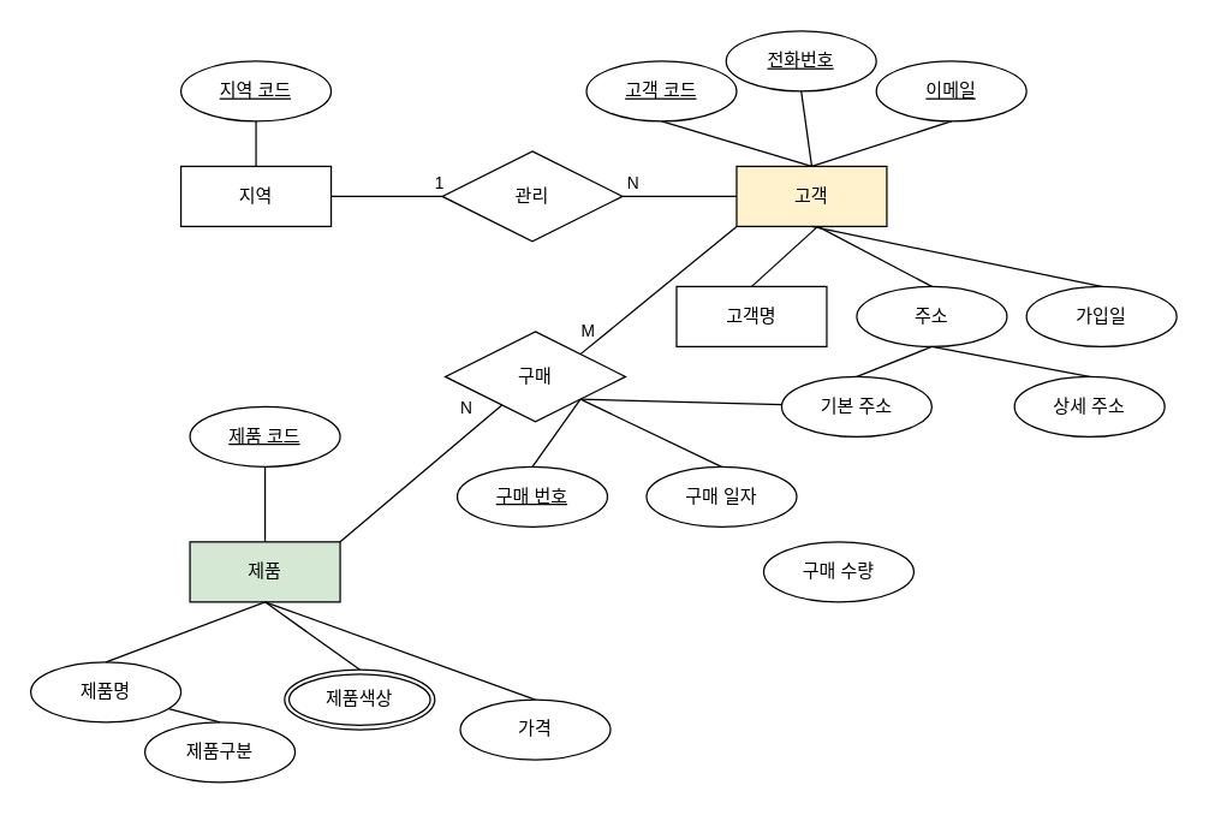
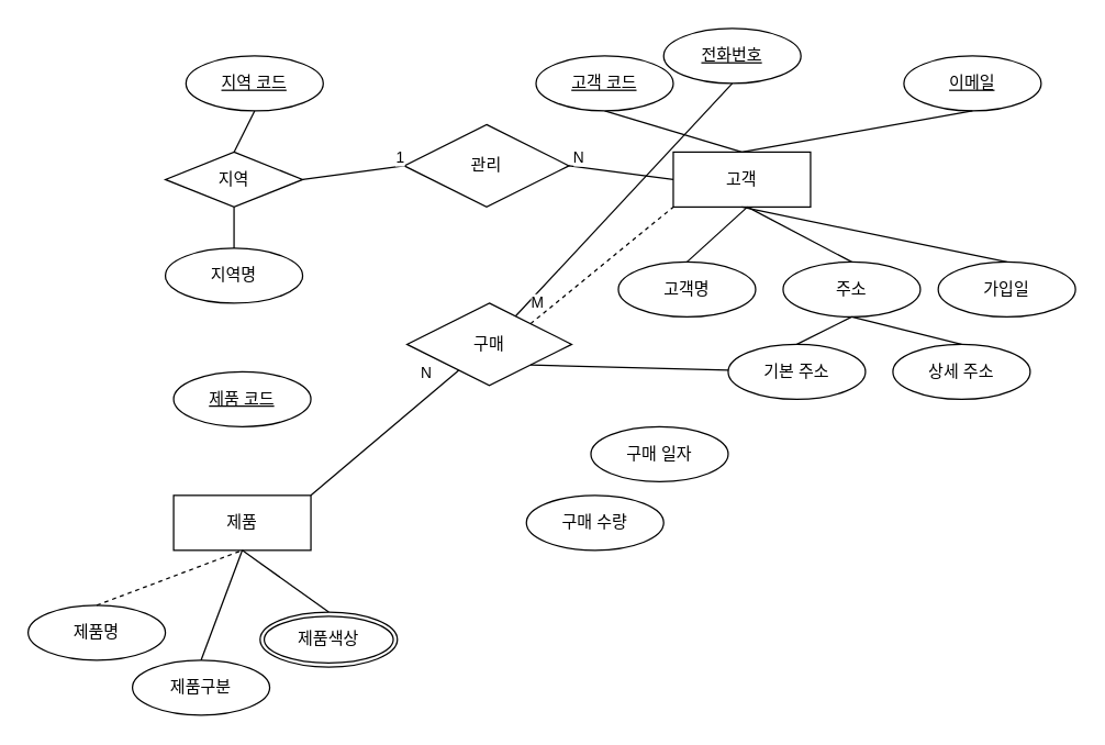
  <mxCell id="0" />
  <mxCell id="1" parent="0" />
- <mxCell id="2" value="고객" style="whiteSpace=wrap;html=1;align=center;fillColor=#fff2cc;" vertex="1" parent="1"><mxGeometry x="490" y="110" width="100" height="40" as="geometry" /></mxCell>
- <mxCell id="3" value="고객명" style="whiteSpace=wrap;html=1;align=center;rounded=0;" vertex="1" parent="1"><mxGeometry x="450" y="190" width="100" height="40" as="geometry" /></mxCell>
+ <mxCell id="2" value="고객" style="whiteSpace=wrap;html=1;align=center;" vertex="1" parent="1"><mxGeometry x="490" y="110" width="100" height="40" as="geometry" /></mxCell>
+ <mxCell id="3" value="고객명" style="ellipse;whiteSpace=wrap;html=1;align=center;" vertex="1" parent="1"><mxGeometry x="450" y="190" width="100" height="40" as="geometry" /></mxCell>
  <mxCell id="4" value="" style="endArrow=none;html=1;rounded=0;exitX=0.5;exitY=1;exitDx=0;exitDy=0;entryX=0.5;entryY=0;entryDx=0;entryDy=0;" edge="1" parent="1" target="3"><mxGeometry relative="1" as="geometry"><mxPoint x="544" y="150" as="sourcePoint" /><mxPoint x="424" y="210" as="targetPoint" /></mxGeometry></mxCell>
  <mxCell id="5" value="전화번호" style="ellipse;whiteSpace=wrap;html=1;align=center;fontStyle=4;" vertex="1" parent="1"><mxGeometry x="483" y="20" width="100" height="40" as="geometry" /></mxCell>
  <mxCell id="6" value="" style="endArrow=none;html=1;rounded=0;exitX=0.5;exitY=1;exitDx=0;exitDy=0;entryX=0.5;entryY=0;entryDx=0;entryDy=0;" edge="1" parent="1" source="7" target="2"><mxGeometry relative="1" as="geometry"><mxPoint x="434" y="60" as="sourcePoint" /><mxPoint x="340" y="110" as="targetPoint" /></mxGeometry></mxCell>
  <mxCell id="7" value="고객 코드" style="ellipse;whiteSpace=wrap;html=1;align=center;fontStyle=4;" vertex="1" parent="1"><mxGeometry x="390" y="40" width="100" height="40" as="geometry" /></mxCell>
  <mxCell id="8" value="주소" style="ellipse;whiteSpace=wrap;html=1;align=center;" vertex="1" parent="1"><mxGeometry x="570" y="190" width="100" height="40" as="geometry" /></mxCell>
  <mxCell id="9" value="가입일" style="ellipse;whiteSpace=wrap;html=1;align=center;" vertex="1" parent="1"><mxGeometry x="683" y="190" width="100" height="40" as="geometry" /></mxCell>
- <mxCell id="10" value="" style="endArrow=none;html=1;rounded=0;entryX=0.5;entryY=0;entryDx=0;entryDy=0;exitX=0.5;exitY=1;exitDx=0;exitDy=0;" edge="1" parent="1" source="5" target="2"><mxGeometry relative="1" as="geometry"><mxPoint x="600" y="60" as="sourcePoint" /><mxPoint x="675" y="110" as="targetPoint" /></mxGeometry></mxCell>
+ <mxCell id="10" value="" style="endArrow=none;html=1;rounded=0;exitX=0.5;exitY=1;exitDx=0;exitDy=0;" edge="1" parent="1" source="5" target="43"><mxGeometry relative="1" as="geometry"><mxPoint x="600" y="60" as="sourcePoint" /><mxPoint x="675" y="110" as="targetPoint" /></mxGeometry></mxCell>
  <mxCell id="11" value="" style="endArrow=none;html=1;rounded=0;exitX=0.5;exitY=1;exitDx=0;exitDy=0;entryX=0.5;entryY=0;entryDx=0;entryDy=0;" edge="1" parent="1" target="8"><mxGeometry relative="1" as="geometry"><mxPoint x="544" y="150" as="sourcePoint" /><mxPoint x="354" y="200" as="targetPoint" /></mxGeometry></mxCell>
  <mxCell id="12" value="" style="endArrow=none;html=1;rounded=0;entryX=0.5;entryY=0;entryDx=0;entryDy=0;" edge="1" parent="1" target="9"><mxGeometry relative="1" as="geometry"><mxPoint x="540" y="150" as="sourcePoint" /><mxPoint x="750" y="190" as="targetPoint" /><Array as="points" /></mxGeometry></mxCell>
- <mxCell id="13" value="지역" style="whiteSpace=wrap;html=1;align=center;" vertex="1" parent="1"><mxGeometry x="120" y="110" width="100" height="40" as="geometry" /></mxCell>
- <mxCell id="14" value="지역 코드" style="ellipse;whiteSpace=wrap;html=1;align=center;fontStyle=4;" vertex="1" parent="1"><mxGeometry x="120" y="40" width="100" height="40" as="geometry" /></mxCell>
+ <mxCell id="13" value="지역" style="rhombus;whiteSpace=wrap;html=1;align=center;" vertex="1" parent="1"><mxGeometry x="120" y="110" width="100" height="40" as="geometry" /></mxCell>
+ <mxCell id="14" value="지역 코드" style="ellipse;whiteSpace=wrap;html=1;align=center;fontStyle=4;" vertex="1" parent="1"><mxGeometry x="135" y="40" width="100" height="40" as="geometry" /></mxCell>
+ <mxCell id="15" value="지역명" style="ellipse;whiteSpace=wrap;html=1;align=center;" vertex="1" parent="1"><mxGeometry x="120" y="180" width="100" height="40" as="geometry" /></mxCell>
  <mxCell id="16" value="" style="endArrow=none;html=1;rounded=0;exitX=0.5;exitY=0;exitDx=0;exitDy=0;entryX=0.5;entryY=1;entryDx=0;entryDy=0;" edge="1" parent="1" source="13" target="14"><mxGeometry relative="1" as="geometry"><mxPoint x="20" y="110" as="sourcePoint" /><mxPoint x="210" y="100" as="targetPoint" /></mxGeometry></mxCell>
- <mxCell id="18" value="제품" style="whiteSpace=wrap;html=1;align=center;fillColor=#d5e8d4;" vertex="1" parent="1"><mxGeometry x="126" y="360" width="100" height="40" as="geometry" /></mxCell>
+ <mxCell id="17" value="" style="endArrow=none;html=1;rounded=0;exitX=0.5;exitY=1;exitDx=0;exitDy=0;entryX=0.5;entryY=0;entryDx=0;entryDy=0;" edge="1" parent="1" source="13" target="15"><mxGeometry relative="1" as="geometry"><mxPoint x="50" y="310" as="sourcePoint" /><mxPoint x="210" y="310" as="targetPoint" /></mxGeometry></mxCell>
+ <mxCell id="18" value="제품" style="whiteSpace=wrap;html=1;align=center;" vertex="1" parent="1"><mxGeometry x="126" y="360" width="100" height="40" as="geometry" /></mxCell>
  <mxCell id="19" value="제품명" style="ellipse;whiteSpace=wrap;html=1;align=center;" vertex="1" parent="1"><mxGeometry x="20" y="440" width="100" height="40" as="geometry" /></mxCell>
  <mxCell id="20" value="제품구분" style="ellipse;whiteSpace=wrap;html=1;align=center;" vertex="1" parent="1"><mxGeometry x="96" y="480" width="100" height="40" as="geometry" /></mxCell>
- <mxCell id="21" value="가격" style="ellipse;whiteSpace=wrap;html=1;align=center;" vertex="1" parent="1"><mxGeometry x="306" y="465" width="100" height="40" as="geometry" /></mxCell>
  <mxCell id="22" value="제품 코드" style="ellipse;whiteSpace=wrap;html=1;align=center;fontStyle=4;" vertex="1" parent="1"><mxGeometry x="126" y="270" width="100" height="40" as="geometry" /></mxCell>
- <mxCell id="23" value="" style="endArrow=none;html=1;rounded=0;exitX=0.5;exitY=1;exitDx=0;exitDy=0;entryX=0.5;entryY=0;entryDx=0;entryDy=0;" edge="1" parent="1" source="22" target="18"><mxGeometry relative="1" as="geometry"><mxPoint x="106" y="390" as="sourcePoint" /><mxPoint x="266" y="390" as="targetPoint" /></mxGeometry></mxCell>
- <mxCell id="24" value="" style="endArrow=none;html=1;rounded=0;exitX=0.5;exitY=0;exitDx=0;exitDy=0;entryX=0.5;entryY=1;entryDx=0;entryDy=0;" edge="1" parent="1" source="19" target="18"><mxGeometry relative="1" as="geometry"><mxPoint x="106" y="390" as="sourcePoint" /><mxPoint x="166" y="400" as="targetPoint" /></mxGeometry></mxCell>
- <mxCell id="25" value="" style="endArrow=none;html=1;rounded=0;exitX=0.5;exitY=0;exitDx=0;exitDy=0;" edge="1" parent="1" source="20" target="19"><mxGeometry relative="1" as="geometry"><mxPoint x="96" y="390" as="sourcePoint" /><mxPoint x="166" y="400" as="targetPoint" /></mxGeometry></mxCell>
- <mxCell id="26" value="" style="endArrow=none;html=1;rounded=0;exitX=0.5;exitY=1;exitDx=0;exitDy=0;entryX=0.5;entryY=0;entryDx=0;entryDy=0;" edge="1" parent="1" source="18" target="21"><mxGeometry relative="1" as="geometry"><mxPoint x="96" y="390" as="sourcePoint" /><mxPoint x="256" y="390" as="targetPoint" /></mxGeometry></mxCell>
- <mxCell id="27" value="구매 수량" style="ellipse;whiteSpace=wrap;html=1;align=center;" vertex="1" parent="1"><mxGeometry x="508" y="360" width="100" height="40" as="geometry" /></mxCell>
+ <mxCell id="24" value="" style="endArrow=none;html=1;rounded=0;exitX=0.5;exitY=0;exitDx=0;exitDy=0;entryX=0.5;entryY=1;entryDx=0;entryDy=0;dashed=1;" edge="1" parent="1" source="19" target="18"><mxGeometry relative="1" as="geometry"><mxPoint x="106" y="390" as="sourcePoint" /><mxPoint x="166" y="400" as="targetPoint" /></mxGeometry></mxCell>
+ <mxCell id="25" value="" style="endArrow=none;html=1;rounded=0;exitX=0.5;exitY=0;exitDx=0;exitDy=0;entryX=0.5;entryY=1;entryDx=0;entryDy=0;" edge="1" parent="1" source="20" target="18"><mxGeometry relative="1" as="geometry"><mxPoint x="96" y="390" as="sourcePoint" /><mxPoint x="166" y="400" as="targetPoint" /></mxGeometry></mxCell>
+ <mxCell id="27" value="구매 수량" style="ellipse;whiteSpace=wrap;html=1;align=center;" vertex="1" parent="1"><mxGeometry x="383" y="360" width="100" height="40" as="geometry" /></mxCell>
  <mxCell id="28" value="구매 일자" style="ellipse;whiteSpace=wrap;html=1;align=center;" vertex="1" parent="1"><mxGeometry x="430" y="310" width="100" height="40" as="geometry" /></mxCell>
- <mxCell id="29" value="구매 번호" style="ellipse;whiteSpace=wrap;html=1;align=center;fontStyle=4;" vertex="1" parent="1"><mxGeometry x="304" y="310" width="100" height="40" as="geometry" /></mxCell>
- <mxCell id="30" value="상세 주소" style="ellipse;whiteSpace=wrap;html=1;align=center;" vertex="1" parent="1"><mxGeometry x="675" y="250" width="100" height="40" as="geometry" /></mxCell>
- <mxCell id="31" value="기본 주소" style="ellipse;whiteSpace=wrap;html=1;align=center;" vertex="1" parent="1"><mxGeometry x="520" y="250" width="100" height="40" as="geometry" /></mxCell>
+ <mxCell id="30" value="상세 주소" style="ellipse;whiteSpace=wrap;html=1;align=center;" vertex="1" parent="1"><mxGeometry x="650" y="250" width="100" height="40" as="geometry" /></mxCell>
+ <mxCell id="31" value="기본 주소" style="ellipse;whiteSpace=wrap;html=1;align=center;" vertex="1" parent="1"><mxGeometry x="530" y="250" width="100" height="40" as="geometry" /></mxCell>
  <mxCell id="32" value="" style="endArrow=none;html=1;rounded=0;exitX=0.5;exitY=1;exitDx=0;exitDy=0;entryX=0.5;entryY=0;entryDx=0;entryDy=0;" edge="1" parent="1" source="8" target="31"><mxGeometry relative="1" as="geometry"><mxPoint x="464" y="360" as="sourcePoint" /><mxPoint x="370" y="300" as="targetPoint" /></mxGeometry></mxCell>
  <mxCell id="33" value="" style="endArrow=none;html=1;rounded=0;entryX=0.5;entryY=0;entryDx=0;entryDy=0;exitX=0.5;exitY=1;exitDx=0;exitDy=0;" edge="1" parent="1" source="8" target="30"><mxGeometry relative="1" as="geometry"><mxPoint x="444" y="270" as="sourcePoint" /><mxPoint x="650" y="260" as="targetPoint" /></mxGeometry></mxCell>
- <mxCell id="34" value="이메일" style="ellipse;whiteSpace=wrap;html=1;align=center;fontStyle=4;" vertex="1" parent="1"><mxGeometry x="583" y="40" width="100" height="40" as="geometry" /></mxCell>
+ <mxCell id="34" value="이메일" style="ellipse;whiteSpace=wrap;html=1;align=center;fontStyle=4;" vertex="1" parent="1"><mxGeometry x="658" y="40" width="100" height="40" as="geometry" /></mxCell>
  <mxCell id="35" value="" style="endArrow=none;html=1;rounded=0;entryX=0.5;entryY=0;entryDx=0;entryDy=0;exitX=0.5;exitY=1;exitDx=0;exitDy=0;" edge="1" parent="1" source="34" target="2"><mxGeometry relative="1" as="geometry"><mxPoint x="740" y="100" as="sourcePoint" /><mxPoint x="550" y="120" as="targetPoint" /></mxGeometry></mxCell>
  <mxCell id="36" value="제품색상" style="ellipse;shape=doubleEllipse;margin=3;whiteSpace=wrap;html=1;align=center;" vertex="1" parent="1"><mxGeometry x="189" y="445" width="100" height="40" as="geometry" /></mxCell>
  <mxCell id="37" value="" style="endArrow=none;html=1;rounded=0;entryX=0.5;entryY=0;entryDx=0;entryDy=0;" edge="1" parent="1" target="36"><mxGeometry relative="1" as="geometry"><mxPoint x="176" y="400" as="sourcePoint" /><mxPoint x="306" y="430" as="targetPoint" /></mxGeometry></mxCell>
- <mxCell id="38" value="관리" style="shape=rhombus;perimeter=rhombusPerimeter;whiteSpace=wrap;html=1;align=center;" vertex="1" parent="1"><mxGeometry x="294" y="100" width="120" height="60" as="geometry" /></mxCell>
+ <mxCell id="38" value="관리" style="shape=rhombus;perimeter=rhombusPerimeter;whiteSpace=wrap;html=1;align=center;" vertex="1" parent="1"><mxGeometry x="294" y="90" width="120" height="60" as="geometry" /></mxCell>
  <mxCell id="39" value="" style="endArrow=none;html=1;rounded=0;exitX=1;exitY=0.5;exitDx=0;exitDy=0;entryX=0;entryY=0.5;entryDx=0;entryDy=0;" edge="1" parent="1" source="13" target="38"><mxGeometry relative="1" as="geometry"><mxPoint x="300" y="230" as="sourcePoint" /><mxPoint x="460" y="230" as="targetPoint" /></mxGeometry></mxCell>
  <mxCell id="40" value="1" style="edgeLabel;html=1;align=center;verticalAlign=middle;resizable=0;points=[];" vertex="1" connectable="0" parent="39"><mxGeometry x="0.203" y="1" relative="1" as="geometry"><mxPoint x="26" y="-9" as="offset" /></mxGeometry></mxCell>
  <mxCell id="41" value="" style="endArrow=none;html=1;rounded=0;exitX=1;exitY=0.5;exitDx=0;exitDy=0;entryX=0;entryY=0.5;entryDx=0;entryDy=0;" edge="1" parent="1" source="38" target="2"><mxGeometry relative="1" as="geometry"><mxPoint x="300" y="230" as="sourcePoint" /><mxPoint x="460" y="230" as="targetPoint" /><Array as="points" /></mxGeometry></mxCell>
  <mxCell id="42" value="N" style="edgeLabel;html=1;align=center;verticalAlign=middle;resizable=0;points=[];" vertex="1" connectable="0" parent="41"><mxGeometry x="-0.214" y="2" relative="1" as="geometry"><mxPoint x="-24" y="-8" as="offset" /></mxGeometry></mxCell>
  <mxCell id="43" value="구매" style="shape=rhombus;perimeter=rhombusPerimeter;whiteSpace=wrap;html=1;align=center;" vertex="1" parent="1"><mxGeometry x="296" y="220" width="120" height="60" as="geometry" /></mxCell>
  <mxCell id="44" value="" style="endArrow=none;html=1;rounded=0;exitX=1;exitY=0;exitDx=0;exitDy=0;" edge="1" parent="1" source="18" target="43"><mxGeometry relative="1" as="geometry"><mxPoint x="150" y="370" as="sourcePoint" /><mxPoint x="310" y="370" as="targetPoint" /></mxGeometry></mxCell>
  <mxCell id="45" value="N" style="edgeLabel;html=1;align=center;verticalAlign=middle;resizable=0;points=[];" vertex="1" connectable="0" parent="44"><mxGeometry x="0.096" y="-1" relative="1" as="geometry"><mxPoint x="24" y="-41" as="offset" /></mxGeometry></mxCell>
- <mxCell id="46" value="" style="endArrow=none;html=1;rounded=0;entryX=0;entryY=1;entryDx=0;entryDy=0;exitX=1;exitY=0;exitDx=0;exitDy=0;" edge="1" parent="1" source="43" target="2"><mxGeometry relative="1" as="geometry"><mxPoint x="150" y="370" as="sourcePoint" /><mxPoint x="310" y="370" as="targetPoint" /></mxGeometry></mxCell>
+ <mxCell id="46" value="" style="endArrow=none;html=1;rounded=0;entryX=0;entryY=1;entryDx=0;entryDy=0;exitX=1;exitY=0;exitDx=0;exitDy=0;dashed=1;" edge="1" parent="1" source="43" target="2"><mxGeometry relative="1" as="geometry"><mxPoint x="150" y="370" as="sourcePoint" /><mxPoint x="310" y="370" as="targetPoint" /></mxGeometry></mxCell>
  <mxCell id="47" value="M" style="edgeLabel;html=1;align=center;verticalAlign=middle;resizable=0;points=[];" vertex="1" connectable="0" parent="46"><mxGeometry x="-0.572" y="1" relative="1" as="geometry"><mxPoint x="-17" y="4" as="offset" /></mxGeometry></mxCell>
- <mxCell id="48" value="" style="endArrow=none;html=1;rounded=0;exitX=1;exitY=1;exitDx=0;exitDy=0;entryX=0.5;entryY=0;entryDx=0;entryDy=0;" edge="1" parent="1" source="43" target="29"><mxGeometry relative="1" as="geometry"><mxPoint x="420" y="430" as="sourcePoint" /><mxPoint x="580" y="430" as="targetPoint" /></mxGeometry></mxCell>
  <mxCell id="49" value="" style="endArrow=none;html=1;rounded=0;exitX=1;exitY=1;exitDx=0;exitDy=0;" edge="1" parent="1" source="43" target="31"><mxGeometry relative="1" as="geometry"><mxPoint x="420" y="430" as="sourcePoint" /><mxPoint x="430" y="350" as="targetPoint" /></mxGeometry></mxCell>
- <mxCell id="50" value="" style="endArrow=none;html=1;rounded=0;exitX=1;exitY=1;exitDx=0;exitDy=0;entryX=0.5;entryY=0;entryDx=0;entryDy=0;" edge="1" parent="1" source="43" target="28"><mxGeometry relative="1" as="geometry"><mxPoint x="420" y="430" as="sourcePoint" /><mxPoint x="580" y="430" as="targetPoint" /></mxGeometry></mxCell>
